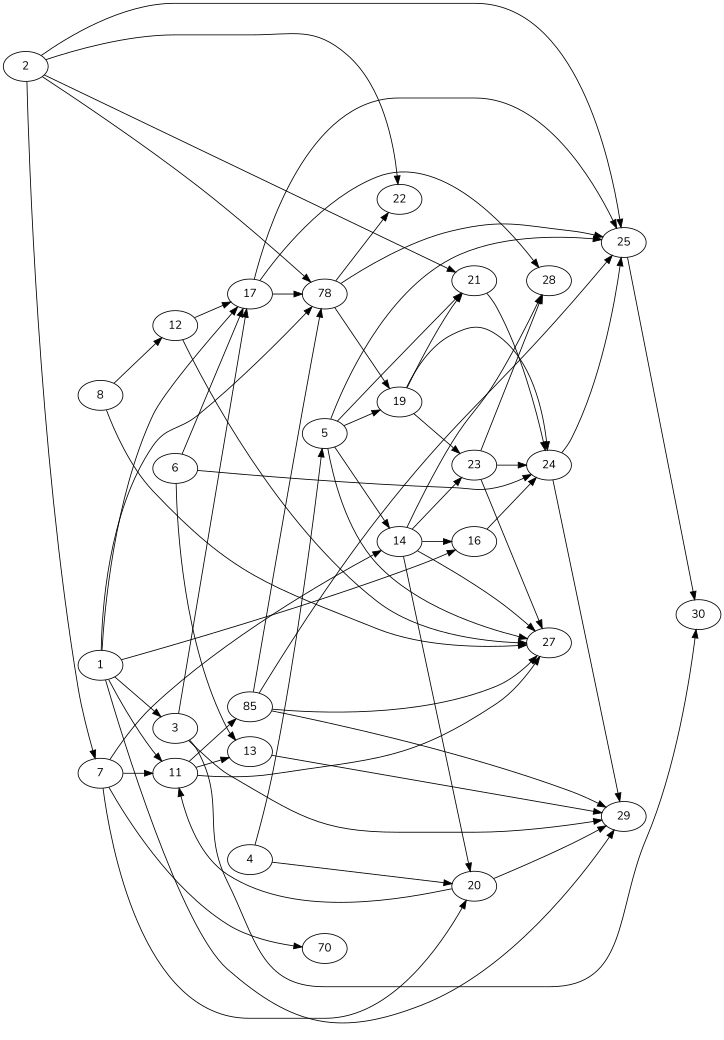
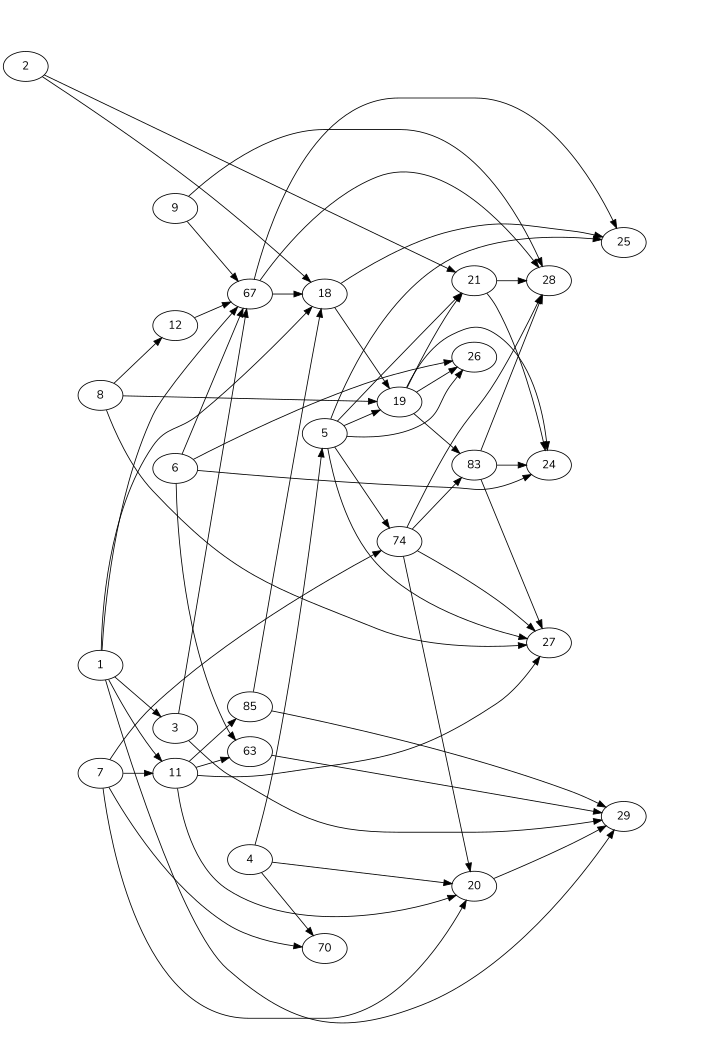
  digraph {
    fontname=Nunito
    rankdir=LR
    node [Weight=79 fontname=Nunito]
    edge [Weight=4 fontname=Nunito]
    1 [Weight=184]
    3 [Weight=237]
    11 [Weight=184]
-   16 [Weight=105]
-   17 [Weight=184]
-   18 [Weight=131 label=78]
+   17 [Weight=184 label=67]
+   18 [Weight=131]
    29 [Weight=237]
-   30 [Weight=237]
    20 [Weight=131]
    27 [Weight=158]
-   13 [Weight=131]
+   13 [Weight=131 label=63]
    n12 [Weight=53 label=85]
    24 [Weight=263]
    25 [Weight=237]
    28 [Weight=263]
-   22
    19
    2
    7 [Weight=53]
    21 [Weight=263]
    n21 [Weight=105 label=70]
-   14 [Weight=105]
+   14 [Weight=105 label=74]
    5 [Weight=105]
    4
-   23 [Weight=53]
+   26 [Weight=53]
+   23 [Weight=53 label=83]
    6 [Weight=210]
    8 [Weight=158]
    12
+   9 [Weight=158]
    1 -> 3 [Weight=5]
    1 -> 11 [Weight=9]
-   1 -> 16 [Weight=3]
    1 -> 17 [Weight=10]
    1 -> 18 [Weight=10]
    1 -> 29
    3 -> 17
    3 -> 29 [Weight=7]
-   3 -> 30 [Weight=5]
-   20 -> 11 [Weight=10]
+   11 -> 20 [Weight=10]
    11 -> 27 [Weight=10]
    11 -> 13 [Weight=3]
    11 -> n12 [Weight=9]
-   16 -> 24 [Weight=3]
    17 -> 18
    17 -> 25 [Weight=10]
    17 -> 28 [Weight=10]
    18 -> 25 [Weight=3]
-   18 -> 22 [Weight=10]
    18 -> 19 [Weight=9]
    20 -> 29 [Weight=3]
    13 -> 29 [Weight=5]
    n12 -> 18 [Weight=7]
    n12 -> 29 [Weight=5]
-   n12 -> 27 [Weight=6]
-   n12 -> 25 [Weight=6]
-   24 -> 29 [Weight=6]
-   24 -> 25
-   25 -> 30 [Weight=6]
    19 -> 24 [Weight=8]
    19 -> 21
+   19 -> 26 [Weight=2]
    19 -> 23 [Weight=8]
    2 -> 18 [Weight=2]
-   2 -> 25 [Weight=6]
-   2 -> 22 [Weight=8]
-   2 -> 7 [Weight=2]
    2 -> 21 [Weight=6]
    7 -> 11 [Weight=9]
    7 -> 20
    7 -> n21 [Weight=3]
    7 -> 14 [Weight=9]
    21 -> 24 [Weight=8]
-   14 -> 16 [Weight=2]
+   21 -> 28 [Weight=3]
    14 -> 20 [Weight=9]
    14 -> 27
    14 -> 28 [Weight=10]
    14 -> 23
    5 -> 27 [Weight=8]
    5 -> 25 [Weight=7]
    5 -> 19 [Weight=6]
    5 -> 21 [Weight=8]
    5 -> 14 [Weight=10]
+   5 -> 26
    4 -> 20 [Weight=7]
+   4 -> n21 [Weight=3]
    4 -> 5
    23 -> 27 [Weight=8]
    23 -> 24 [Weight=5]
    23 -> 28 [Weight=9]
    6 -> 17 [Weight=2]
    6 -> 13
    6 -> 24 [Weight=5]
+   6 -> 26
    8 -> 27 [Weight=2]
+   8 -> 19 [Weight=10]
    8 -> 12 [Weight=7]
    12 -> 17 [Weight=10]
-   12 -> 27 [Weight=6]
+   9 -> 17 [Weight=9]
+   9 -> 28
  }
